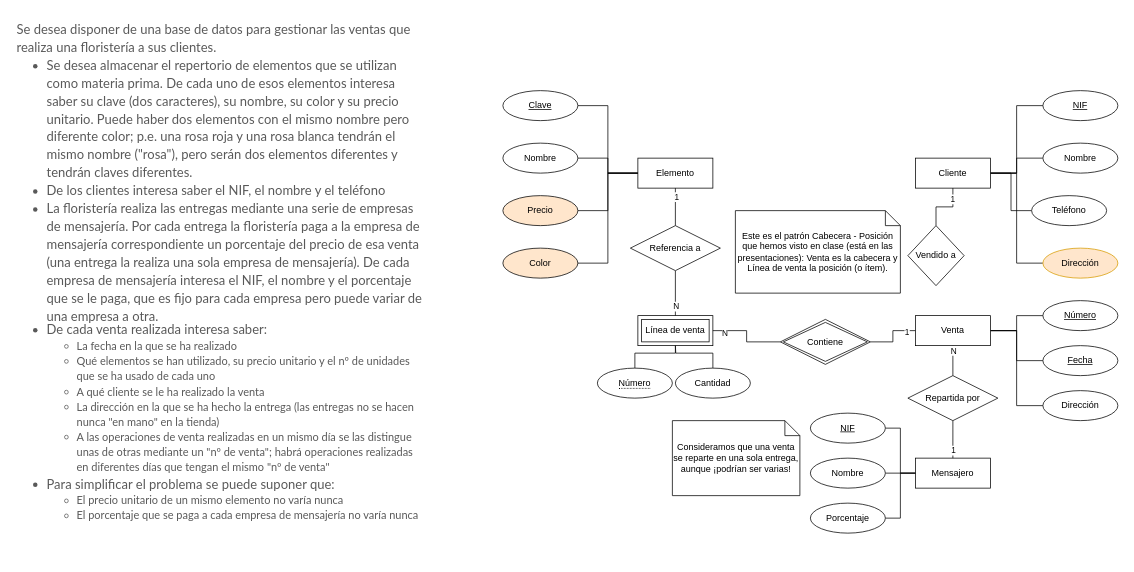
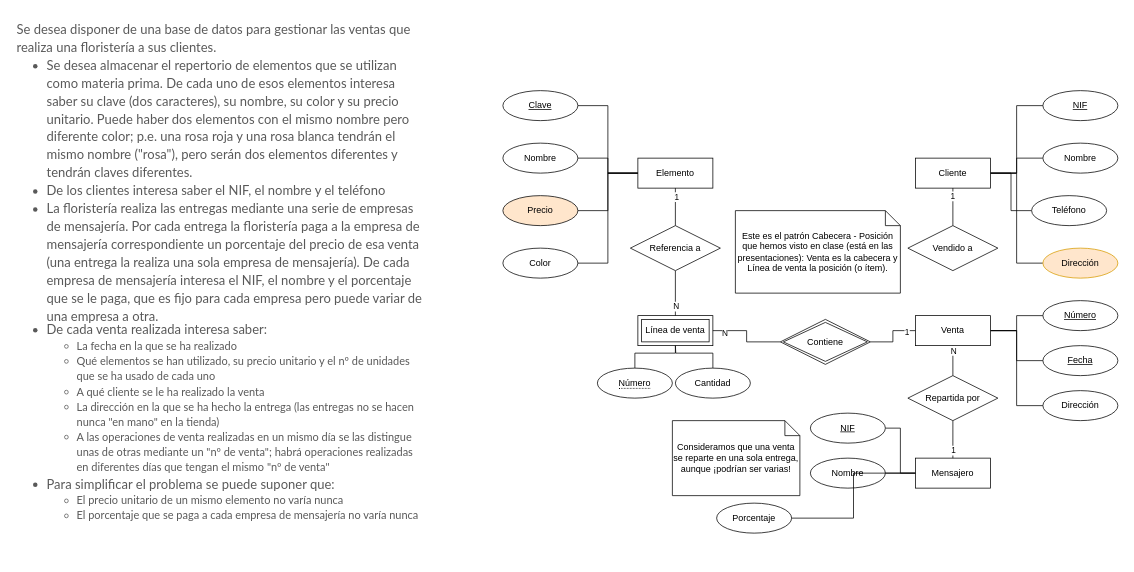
  <mxCell id="0" />
  <mxCell id="1" parent="0" />
  <mxCell id="2" value="&lt;meta charset=&quot;utf-8&quot;&gt;&lt;b style=&quot;font-weight: normal&quot; id=&quot;docs-internal-guid-354f3ef8-7fff-2816-3f01-19fa54746503&quot;&gt;&lt;p dir=&quot;ltr&quot; style=&quot;line-height: 1.38 ; margin-top: 0pt ; margin-bottom: 0pt&quot;&gt;&lt;span style=&quot;font-size: 13pt; font-family: lato, sans-serif; color: rgb(89, 89, 89); background-color: transparent; font-weight: 400; font-style: normal; font-variant: normal; text-decoration: none; vertical-align: baseline;&quot;&gt;Se desea disponer de una base de datos para gestionar las ventas que realiza una floristería a sus clientes.&lt;/span&gt;&lt;/p&gt;&lt;ul style=&quot;margin-top: 0 ; margin-bottom: 0&quot;&gt;&lt;li dir=&quot;ltr&quot; style=&quot;list-style-type: disc; font-size: 13pt; font-family: lato, sans-serif; color: rgb(89, 89, 89); background-color: transparent; font-weight: 400; font-style: normal; font-variant: normal; text-decoration: none; vertical-align: baseline;&quot;&gt;&lt;p dir=&quot;ltr&quot; style=&quot;line-height: 1.38 ; margin-top: 0pt ; margin-bottom: 0pt&quot;&gt;&lt;span style=&quot;font-size: 13pt; font-family: lato, sans-serif; color: rgb(89, 89, 89); background-color: transparent; font-weight: 400; font-style: normal; font-variant: normal; text-decoration: none; vertical-align: baseline;&quot;&gt;Se desea almacenar el repertorio de elementos que se utilizan como materia prima. De cada uno de esos elementos interesa saber su clave (dos caracteres), su nombre, su color y su precio unitario. Puede haber dos elementos con el mismo nombre pero diferente color; p.e. una rosa roja y una rosa blanca tendrán el mismo nombre (&quot;rosa&quot;), pero serán dos elementos diferentes y tendrán claves diferentes.&lt;/span&gt;&lt;/p&gt;&lt;/li&gt;&lt;li dir=&quot;ltr&quot; style=&quot;list-style-type: disc; font-size: 13pt; font-family: lato, sans-serif; color: rgb(89, 89, 89); background-color: transparent; font-weight: 400; font-style: normal; font-variant: normal; text-decoration: none; vertical-align: baseline;&quot;&gt;&lt;p dir=&quot;ltr&quot; style=&quot;line-height: 1.38 ; margin-top: 0pt ; margin-bottom: 0pt&quot;&gt;&lt;span style=&quot;font-size: 13pt; font-family: lato, sans-serif; color: rgb(89, 89, 89); background-color: transparent; font-weight: 400; font-style: normal; font-variant: normal; text-decoration: none; vertical-align: baseline;&quot;&gt;De los clientes interesa saber el NIF, el nombre y el teléfono&lt;/span&gt;&lt;/p&gt;&lt;/li&gt;&lt;li dir=&quot;ltr&quot; style=&quot;list-style-type: disc; font-size: 13pt; font-family: lato, sans-serif; color: rgb(89, 89, 89); background-color: transparent; font-weight: 400; font-style: normal; font-variant: normal; text-decoration: none; vertical-align: baseline;&quot;&gt;&lt;p dir=&quot;ltr&quot; style=&quot;line-height: 1.38 ; margin-top: 0pt ; margin-bottom: 0pt&quot;&gt;&lt;span style=&quot;font-size: 13pt; font-family: lato, sans-serif; color: rgb(89, 89, 89); background-color: transparent; font-weight: 400; font-style: normal; font-variant: normal; text-decoration: none; vertical-align: baseline;&quot;&gt;La floristería realiza las entregas mediante una serie de empresas de mensajería. Por cada entrega la floristería paga a la empresa de mensajería correspondiente un porcentaje del precio de esa venta (una entrega la realiza una sola empresa de mensajería). De cada empresa de mensajería interesa el NIF, el nombre y el porcentaje que se le paga, que es fijo para cada empresa pero puede variar de una empresa a otra.&lt;/span&gt;&lt;/p&gt;&lt;/li&gt;&lt;/ul&gt;&lt;br&gt;&lt;/b&gt;" style="text;whiteSpace=wrap;html=1;" vertex="1" parent="1"><mxGeometry x="20" y="20" width="550" height="440" as="geometry" /></mxCell>
  <mxCell id="3" value="&lt;meta charset=&quot;utf-8&quot;&gt;&lt;b style=&quot;font-weight: normal&quot; id=&quot;docs-internal-guid-dc8167a7-7fff-5f1d-3189-710af9ad38a2&quot;&gt;&lt;ul style=&quot;margin-top: 0 ; margin-bottom: 0&quot;&gt;&lt;li dir=&quot;ltr&quot; style=&quot;list-style-type: disc; font-size: 13pt; font-family: lato, sans-serif; color: rgb(89, 89, 89); background-color: transparent; font-weight: 400; font-style: normal; font-variant: normal; text-decoration: none; vertical-align: baseline;&quot;&gt;&lt;p dir=&quot;ltr&quot; style=&quot;line-height: 1.38 ; margin-top: 0pt ; margin-bottom: 0pt&quot;&gt;&lt;span style=&quot;font-size: 13pt; font-family: lato, sans-serif; color: rgb(89, 89, 89); background-color: transparent; font-weight: 400; font-style: normal; font-variant: normal; text-decoration: none; vertical-align: baseline;&quot;&gt;De cada venta realizada interesa saber:&lt;/span&gt;&lt;/p&gt;&lt;/li&gt;&lt;ul style=&quot;margin-top: 0 ; margin-bottom: 0&quot;&gt;&lt;li dir=&quot;ltr&quot; style=&quot;list-style-type: circle; font-size: 11pt; font-family: lato, sans-serif; color: rgb(89, 89, 89); background-color: transparent; font-weight: 400; font-style: normal; font-variant: normal; text-decoration: none; vertical-align: baseline;&quot;&gt;&lt;p dir=&quot;ltr&quot; style=&quot;line-height: 1.38 ; margin-top: 0pt ; margin-bottom: 0pt&quot;&gt;&lt;span style=&quot;font-size: 11pt; font-family: lato, sans-serif; color: rgb(89, 89, 89); background-color: transparent; font-weight: 400; font-style: normal; font-variant: normal; text-decoration: none; vertical-align: baseline;&quot;&gt;La fecha en la que se ha realizado&lt;/span&gt;&lt;/p&gt;&lt;/li&gt;&lt;li dir=&quot;ltr&quot; style=&quot;list-style-type: circle; font-size: 11pt; font-family: lato, sans-serif; color: rgb(89, 89, 89); background-color: transparent; font-weight: 400; font-style: normal; font-variant: normal; text-decoration: none; vertical-align: baseline;&quot;&gt;&lt;p dir=&quot;ltr&quot; style=&quot;line-height: 1.38 ; margin-top: 0pt ; margin-bottom: 0pt&quot;&gt;&lt;span style=&quot;font-size: 11pt; font-family: lato, sans-serif; color: rgb(89, 89, 89); background-color: transparent; font-weight: 400; font-style: normal; font-variant: normal; text-decoration: none; vertical-align: baseline;&quot;&gt;Qué elementos se han utilizado, su precio unitario y el nº de unidades que se ha usado de cada uno&lt;/span&gt;&lt;/p&gt;&lt;/li&gt;&lt;li dir=&quot;ltr&quot; style=&quot;list-style-type: circle; font-size: 11pt; font-family: lato, sans-serif; color: rgb(89, 89, 89); background-color: transparent; font-weight: 400; font-style: normal; font-variant: normal; text-decoration: none; vertical-align: baseline;&quot;&gt;&lt;p dir=&quot;ltr&quot; style=&quot;line-height: 1.38 ; margin-top: 0pt ; margin-bottom: 0pt&quot;&gt;&lt;span style=&quot;font-size: 11pt; font-family: lato, sans-serif; color: rgb(89, 89, 89); background-color: transparent; font-weight: 400; font-style: normal; font-variant: normal; text-decoration: none; vertical-align: baseline;&quot;&gt;A qué cliente se le ha realizado la venta&lt;/span&gt;&lt;/p&gt;&lt;/li&gt;&lt;li dir=&quot;ltr&quot; style=&quot;list-style-type: circle; font-size: 11pt; font-family: lato, sans-serif; color: rgb(89, 89, 89); background-color: transparent; font-weight: 400; font-style: normal; font-variant: normal; text-decoration: none; vertical-align: baseline;&quot;&gt;&lt;p dir=&quot;ltr&quot; style=&quot;line-height: 1.38 ; margin-top: 0pt ; margin-bottom: 0pt&quot;&gt;&lt;span style=&quot;font-size: 11pt; font-family: lato, sans-serif; color: rgb(89, 89, 89); background-color: transparent; font-weight: 400; font-style: normal; font-variant: normal; text-decoration: none; vertical-align: baseline;&quot;&gt;La dirección en la que se ha hecho la entrega (las entregas no se hacen nunca &quot;en mano&quot; en la tienda)&lt;/span&gt;&lt;/p&gt;&lt;/li&gt;&lt;li dir=&quot;ltr&quot; style=&quot;list-style-type: circle; font-size: 11pt; font-family: lato, sans-serif; color: rgb(89, 89, 89); background-color: transparent; font-weight: 400; font-style: normal; font-variant: normal; text-decoration: none; vertical-align: baseline;&quot;&gt;&lt;p dir=&quot;ltr&quot; style=&quot;line-height: 1.38 ; margin-top: 0pt ; margin-bottom: 0pt&quot;&gt;&lt;span style=&quot;font-size: 11pt; font-family: lato, sans-serif; color: rgb(89, 89, 89); background-color: transparent; font-weight: 400; font-style: normal; font-variant: normal; text-decoration: none; vertical-align: baseline;&quot;&gt;A las operaciones de venta realizadas en un mismo día se las distingue unas de otras mediante un &quot;nº de venta&quot;; habrá operaciones realizadas en diferentes días que tengan el mismo &quot;nº de venta&quot;&lt;/span&gt;&lt;/p&gt;&lt;/li&gt;&lt;/ul&gt;&lt;li dir=&quot;ltr&quot; style=&quot;list-style-type: disc; font-size: 13pt; font-family: lato, sans-serif; color: rgb(89, 89, 89); background-color: transparent; font-weight: 400; font-style: normal; font-variant: normal; text-decoration: none; vertical-align: baseline;&quot;&gt;&lt;p dir=&quot;ltr&quot; style=&quot;line-height: 1.38 ; margin-top: 0pt ; margin-bottom: 0pt&quot;&gt;&lt;span style=&quot;font-size: 13pt; font-family: lato, sans-serif; color: rgb(89, 89, 89); background-color: transparent; font-weight: 400; font-style: normal; font-variant: normal; text-decoration: none; vertical-align: baseline;&quot;&gt;Para simplificar el problema se puede suponer que:&lt;/span&gt;&lt;/p&gt;&lt;/li&gt;&lt;ul style=&quot;margin-top: 0 ; margin-bottom: 0&quot;&gt;&lt;li dir=&quot;ltr&quot; style=&quot;list-style-type: circle; font-size: 11pt; font-family: lato, sans-serif; color: rgb(89, 89, 89); background-color: transparent; font-weight: 400; font-style: normal; font-variant: normal; text-decoration: none; vertical-align: baseline;&quot;&gt;&lt;p dir=&quot;ltr&quot; style=&quot;line-height: 1.38 ; margin-top: 0pt ; margin-bottom: 0pt&quot;&gt;&lt;span style=&quot;font-size: 11pt; font-family: lato, sans-serif; color: rgb(89, 89, 89); background-color: transparent; font-weight: 400; font-style: normal; font-variant: normal; text-decoration: none; vertical-align: baseline;&quot;&gt;El precio unitario de un mismo elemento no varía nunca&lt;/span&gt;&lt;/p&gt;&lt;/li&gt;&lt;li dir=&quot;ltr&quot; style=&quot;list-style-type: circle; font-size: 11pt; font-family: lato, sans-serif; color: rgb(89, 89, 89); background-color: transparent; font-weight: 400; font-style: normal; font-variant: normal; text-decoration: none; vertical-align: baseline;&quot;&gt;&lt;p dir=&quot;ltr&quot; style=&quot;line-height: 1.38 ; margin-top: 0pt ; margin-bottom: 0pt&quot;&gt;&lt;span style=&quot;font-size: 11pt; font-family: lato, sans-serif; color: rgb(89, 89, 89); background-color: transparent; font-weight: 400; font-style: normal; font-variant: normal; text-decoration: none; vertical-align: baseline;&quot;&gt;El porcentaje que se paga a cada empresa de mensajería no varía nunca&lt;/span&gt;&lt;/p&gt;&lt;/li&gt;&lt;/ul&gt;&lt;/ul&gt;&lt;/b&gt;" style="text;whiteSpace=wrap;html=1;" vertex="1" parent="1"><mxGeometry x="20" y="420" width="550" height="320" as="geometry" /></mxCell>
  <mxCell id="4" style="edgeStyle=orthogonalEdgeStyle;rounded=0;orthogonalLoop=1;jettySize=auto;html=1;entryX=1;entryY=0.5;entryDx=0;entryDy=0;endArrow=none;endFill=0;" edge="1" parent="1" source="5" target="8"><mxGeometry relative="1" as="geometry" /></mxCell>
  <mxCell id="5" value="Elemento" style="whiteSpace=wrap;html=1;align=center;" vertex="1" parent="1"><mxGeometry x="850" y="210" width="100" height="40" as="geometry" /></mxCell>
  <mxCell id="6" style="edgeStyle=orthogonalEdgeStyle;rounded=0;orthogonalLoop=1;jettySize=auto;html=1;entryX=0;entryY=0.5;entryDx=0;entryDy=0;endArrow=none;endFill=0;" edge="1" parent="1" source="7" target="5"><mxGeometry relative="1" as="geometry" /></mxCell>
  <mxCell id="7" value="Clave" style="ellipse;whiteSpace=wrap;html=1;align=center;fontStyle=4;" vertex="1" parent="1"><mxGeometry x="670" y="120" width="100" height="40" as="geometry" /></mxCell>
- <mxCell id="8" value="Color" style="ellipse;whiteSpace=wrap;html=1;align=center;fillColor=#ffe6cc;" vertex="1" parent="1"><mxGeometry x="670" y="330" width="100" height="40" as="geometry" /></mxCell>
+ <mxCell id="8" value="Color" style="ellipse;whiteSpace=wrap;html=1;align=center;" vertex="1" parent="1"><mxGeometry x="670" y="330" width="100" height="40" as="geometry" /></mxCell>
  <mxCell id="9" style="edgeStyle=orthogonalEdgeStyle;rounded=0;orthogonalLoop=1;jettySize=auto;html=1;endArrow=none;endFill=0;entryX=0;entryY=0.5;entryDx=0;entryDy=0;" edge="1" parent="1" source="10" target="5"><mxGeometry relative="1" as="geometry"><mxPoint x="840" y="230" as="targetPoint" /></mxGeometry></mxCell>
  <mxCell id="10" value="Nombre" style="ellipse;whiteSpace=wrap;html=1;align=center;" vertex="1" parent="1"><mxGeometry x="670" y="190" width="100" height="40" as="geometry" /></mxCell>
  <mxCell id="11" style="edgeStyle=orthogonalEdgeStyle;rounded=0;orthogonalLoop=1;jettySize=auto;html=1;endArrow=none;endFill=0;exitX=1;exitY=0.5;exitDx=0;exitDy=0;entryX=0;entryY=0.5;entryDx=0;entryDy=0;" edge="1" parent="1" source="12" target="5"><mxGeometry relative="1" as="geometry"><mxPoint x="840" y="230" as="targetPoint" /><Array as="points"><mxPoint x="810" y="280" /><mxPoint x="810" y="230" /><mxPoint x="850" y="230" /></Array></mxGeometry></mxCell>
  <mxCell id="12" value="Precio" style="ellipse;whiteSpace=wrap;html=1;align=center;fillColor=#ffe6cc;" vertex="1" parent="1"><mxGeometry x="670" y="260" width="100" height="40" as="geometry" /></mxCell>
  <mxCell id="13" style="edgeStyle=orthogonalEdgeStyle;rounded=0;orthogonalLoop=1;jettySize=auto;html=1;entryX=0;entryY=0.5;entryDx=0;entryDy=0;endArrow=none;endFill=0;" edge="1" parent="1" source="17" target="18"><mxGeometry relative="1" as="geometry" /></mxCell>
  <mxCell id="14" style="edgeStyle=orthogonalEdgeStyle;rounded=0;orthogonalLoop=1;jettySize=auto;html=1;entryX=0;entryY=0.5;entryDx=0;entryDy=0;endArrow=none;endFill=0;" edge="1" parent="1" source="17" target="19"><mxGeometry relative="1" as="geometry" /></mxCell>
  <mxCell id="15" style="edgeStyle=orthogonalEdgeStyle;rounded=0;orthogonalLoop=1;jettySize=auto;html=1;entryX=0;entryY=0.5;entryDx=0;entryDy=0;endArrow=none;endFill=0;" edge="1" parent="1" source="17" target="20"><mxGeometry relative="1" as="geometry" /></mxCell>
  <mxCell id="16" style="edgeStyle=orthogonalEdgeStyle;rounded=0;orthogonalLoop=1;jettySize=auto;html=1;entryX=0;entryY=0.5;entryDx=0;entryDy=0;endArrow=none;endFill=0;" edge="1" parent="1" source="17" target="21"><mxGeometry relative="1" as="geometry" /></mxCell>
  <mxCell id="17" value="Cliente" style="whiteSpace=wrap;html=1;align=center;" vertex="1" parent="1"><mxGeometry x="1220" y="210" width="100" height="40" as="geometry" /></mxCell>
  <mxCell id="18" value="NIF" style="ellipse;whiteSpace=wrap;html=1;align=center;fontStyle=4;" vertex="1" parent="1"><mxGeometry x="1390" y="120" width="100" height="40" as="geometry" /></mxCell>
  <mxCell id="19" value="Nombre" style="ellipse;whiteSpace=wrap;html=1;align=center;" vertex="1" parent="1"><mxGeometry x="1390" y="190" width="100" height="40" as="geometry" /></mxCell>
  <mxCell id="20" value="Teléfono" style="ellipse;whiteSpace=wrap;html=1;align=center;" vertex="1" parent="1"><mxGeometry x="1375" y="260" width="100" height="40" as="geometry" /></mxCell>
  <mxCell id="21" value="Dirección" style="ellipse;whiteSpace=wrap;html=1;align=center;fillColor=#ffe6cc;strokeColor=#d79b00;" vertex="1" parent="1"><mxGeometry x="1390" y="330" width="100" height="40" as="geometry" /></mxCell>
  <mxCell id="22" style="edgeStyle=orthogonalEdgeStyle;rounded=0;orthogonalLoop=1;jettySize=auto;html=1;entryX=0.5;entryY=0;entryDx=0;entryDy=0;endArrow=none;endFill=0;" edge="1" parent="1" source="27" target="60"><mxGeometry relative="1" as="geometry" /></mxCell>
  <mxCell id="23" value="N" style="edgeLabel;html=1;align=center;verticalAlign=middle;resizable=0;points=[];" vertex="1" connectable="0" parent="22"><mxGeometry x="-0.683" relative="1" as="geometry"><mxPoint as="offset" /></mxGeometry></mxCell>
  <mxCell id="24" style="edgeStyle=orthogonalEdgeStyle;rounded=0;orthogonalLoop=1;jettySize=auto;html=1;entryX=0;entryY=0.5;entryDx=0;entryDy=0;endArrow=none;endFill=0;" edge="1" parent="1" source="27" target="43"><mxGeometry relative="1" as="geometry" /></mxCell>
  <mxCell id="25" style="edgeStyle=orthogonalEdgeStyle;rounded=0;orthogonalLoop=1;jettySize=auto;html=1;entryX=0;entryY=0.5;entryDx=0;entryDy=0;endArrow=none;endFill=0;" edge="1" parent="1" source="27" target="42"><mxGeometry relative="1" as="geometry" /></mxCell>
  <mxCell id="26" style="edgeStyle=orthogonalEdgeStyle;rounded=0;orthogonalLoop=1;jettySize=auto;html=1;entryX=0;entryY=0.5;entryDx=0;entryDy=0;endArrow=none;endFill=0;" edge="1" parent="1" source="27" target="41"><mxGeometry relative="1" as="geometry" /></mxCell>
  <mxCell id="27" value="Venta" style="whiteSpace=wrap;html=1;align=center;" vertex="1" parent="1"><mxGeometry x="1220" y="420" width="100" height="40" as="geometry" /></mxCell>
  <mxCell id="28" value="Línea de venta" style="shape=ext;margin=3;double=1;whiteSpace=wrap;html=1;align=center;" vertex="1" parent="1"><mxGeometry x="850" y="420" width="100" height="40" as="geometry" /></mxCell>
  <mxCell id="29" value="Mensajero" style="whiteSpace=wrap;html=1;align=center;" vertex="1" parent="1"><mxGeometry x="1220" y="610" width="100" height="40" as="geometry" /></mxCell>
  <mxCell id="30" value="Consideramos que una venta se reparte en una sola entrega, aunque ¡podrían ser varias!" style="shape=note;size=20;whiteSpace=wrap;html=1;" vertex="1" parent="1"><mxGeometry x="896" y="560" width="170" height="100" as="geometry" /></mxCell>
  <mxCell id="31" style="edgeStyle=orthogonalEdgeStyle;rounded=0;orthogonalLoop=1;jettySize=auto;html=1;entryX=0.5;entryY=1;entryDx=0;entryDy=0;endArrow=none;endFill=0;" edge="1" parent="1" source="35" target="5"><mxGeometry relative="1" as="geometry" /></mxCell>
  <mxCell id="32" value="1" style="edgeLabel;html=1;align=center;verticalAlign=middle;resizable=0;points=[];" vertex="1" connectable="0" parent="31"><mxGeometry x="0.56" y="-1" relative="1" as="geometry"><mxPoint as="offset" /></mxGeometry></mxCell>
  <mxCell id="33" style="edgeStyle=orthogonalEdgeStyle;rounded=0;orthogonalLoop=1;jettySize=auto;html=1;entryX=0.5;entryY=0;entryDx=0;entryDy=0;endArrow=none;endFill=0;" edge="1" parent="1" source="35" target="28"><mxGeometry relative="1" as="geometry" /></mxCell>
  <mxCell id="34" value="N" style="edgeLabel;html=1;align=center;verticalAlign=middle;resizable=0;points=[];" vertex="1" connectable="0" parent="33"><mxGeometry x="0.553" relative="1" as="geometry"><mxPoint as="offset" /></mxGeometry></mxCell>
  <mxCell id="35" value="Referencia a" style="shape=rhombus;perimeter=rhombusPerimeter;whiteSpace=wrap;html=1;align=center;" vertex="1" parent="1"><mxGeometry x="840" y="300" width="120" height="60" as="geometry" /></mxCell>
  <mxCell id="36" value="Este es el patrón Cabecera - Posición que hemos visto en clase (está en las presentaciones): Venta es la cabecera y Línea de venta la posición (o ítem)." style="shape=note;size=20;whiteSpace=wrap;html=1;" vertex="1" parent="1"><mxGeometry x="980" y="280" width="220" height="110" as="geometry" /></mxCell>
  <mxCell id="37" style="edgeStyle=orthogonalEdgeStyle;rounded=0;orthogonalLoop=1;jettySize=auto;html=1;entryX=0.5;entryY=1;entryDx=0;entryDy=0;endArrow=none;endFill=0;" edge="1" parent="1" source="38" target="28"><mxGeometry relative="1" as="geometry" /></mxCell>
  <mxCell id="38" value="&lt;span style=&quot;border-bottom: 1px dotted&quot;&gt;Número&lt;/span&gt;" style="ellipse;whiteSpace=wrap;html=1;align=center;" vertex="1" parent="1"><mxGeometry x="796" y="490" width="100" height="40" as="geometry" /></mxCell>
  <mxCell id="39" style="edgeStyle=orthogonalEdgeStyle;rounded=0;orthogonalLoop=1;jettySize=auto;html=1;endArrow=none;endFill=0;" edge="1" parent="1" source="40"><mxGeometry relative="1" as="geometry"><mxPoint x="900" y="460" as="targetPoint" /></mxGeometry></mxCell>
  <mxCell id="40" value="Cantidad" style="ellipse;whiteSpace=wrap;html=1;align=center;" vertex="1" parent="1"><mxGeometry x="900" y="490" width="100" height="40" as="geometry" /></mxCell>
  <mxCell id="41" value="Dirección" style="ellipse;whiteSpace=wrap;html=1;align=center;" vertex="1" parent="1"><mxGeometry x="1390" y="520" width="100" height="40" as="geometry" /></mxCell>
  <mxCell id="42" value="Fecha" style="ellipse;whiteSpace=wrap;html=1;align=center;fontStyle=4;" vertex="1" parent="1"><mxGeometry x="1390" y="460" width="100" height="40" as="geometry" /></mxCell>
  <mxCell id="43" value="Número" style="ellipse;whiteSpace=wrap;html=1;align=center;fontStyle=4;" vertex="1" parent="1"><mxGeometry x="1390" y="400" width="100" height="40" as="geometry" /></mxCell>
  <mxCell id="44" style="edgeStyle=orthogonalEdgeStyle;rounded=0;orthogonalLoop=1;jettySize=auto;html=1;entryX=0;entryY=0.5;entryDx=0;entryDy=0;endArrow=none;endFill=0;" edge="1" parent="1" source="45" target="29"><mxGeometry relative="1" as="geometry" /></mxCell>
  <mxCell id="45" value="NIF" style="ellipse;whiteSpace=wrap;html=1;align=center;fontStyle=4;" vertex="1" parent="1"><mxGeometry x="1080" y="550" width="100" height="40" as="geometry" /></mxCell>
  <mxCell id="46" style="edgeStyle=orthogonalEdgeStyle;rounded=0;orthogonalLoop=1;jettySize=auto;html=1;endArrow=none;endFill=0;" edge="1" parent="1" source="47" target="29"><mxGeometry relative="1" as="geometry" /></mxCell>
  <mxCell id="47" value="Nombre" style="ellipse;whiteSpace=wrap;html=1;align=center;" vertex="1" parent="1"><mxGeometry x="1080" y="610" width="100" height="40" as="geometry" /></mxCell>
  <mxCell id="48" style="edgeStyle=orthogonalEdgeStyle;rounded=0;orthogonalLoop=1;jettySize=auto;html=1;entryX=0;entryY=0.5;entryDx=0;entryDy=0;endArrow=none;endFill=0;" edge="1" parent="1" source="49" target="29"><mxGeometry relative="1" as="geometry" /></mxCell>
- <mxCell id="49" value="Porcentaje" style="ellipse;whiteSpace=wrap;html=1;align=center;" vertex="1" parent="1"><mxGeometry x="1080" y="670" width="100" height="40" as="geometry" /></mxCell>
+ <mxCell id="49" value="Porcentaje" style="ellipse;whiteSpace=wrap;html=1;align=center;" vertex="1" parent="1"><mxGeometry x="955" y="670" width="100" height="40" as="geometry" /></mxCell>
  <mxCell id="50" style="edgeStyle=orthogonalEdgeStyle;rounded=0;orthogonalLoop=1;jettySize=auto;html=1;entryX=1;entryY=0.5;entryDx=0;entryDy=0;endArrow=none;endFill=0;" edge="1" parent="1" source="54" target="28"><mxGeometry relative="1" as="geometry" /></mxCell>
  <mxCell id="51" value="N" style="edgeLabel;html=1;align=center;verticalAlign=middle;resizable=0;points=[];" vertex="1" connectable="0" parent="50"><mxGeometry x="0.711" y="2" relative="1" as="geometry"><mxPoint as="offset" /></mxGeometry></mxCell>
  <mxCell id="52" style="edgeStyle=orthogonalEdgeStyle;rounded=0;orthogonalLoop=1;jettySize=auto;html=1;entryX=0;entryY=0.5;entryDx=0;entryDy=0;endArrow=none;endFill=0;" edge="1" parent="1" source="54" target="27"><mxGeometry relative="1" as="geometry" /></mxCell>
  <mxCell id="53" value="1" style="edgeLabel;html=1;align=center;verticalAlign=middle;resizable=0;points=[];" vertex="1" connectable="0" parent="52"><mxGeometry x="0.686" y="-1" relative="1" as="geometry"><mxPoint as="offset" /></mxGeometry></mxCell>
  <mxCell id="54" value="Contiene" style="shape=rhombus;double=1;perimeter=rhombusPerimeter;whiteSpace=wrap;html=1;align=center;" vertex="1" parent="1"><mxGeometry x="1040" y="425" width="120" height="60" as="geometry" /></mxCell>
  <mxCell id="55" style="edgeStyle=orthogonalEdgeStyle;rounded=0;orthogonalLoop=1;jettySize=auto;html=1;entryX=0.5;entryY=1;entryDx=0;entryDy=0;endArrow=none;endFill=0;" edge="1" parent="1" source="57" target="17"><mxGeometry relative="1" as="geometry" /></mxCell>
  <mxCell id="56" value="1" style="edgeLabel;html=1;align=center;verticalAlign=middle;resizable=0;points=[];" vertex="1" connectable="0" parent="55"><mxGeometry x="0.6" y="1" relative="1" as="geometry"><mxPoint as="offset" /></mxGeometry></mxCell>
- <mxCell id="57" value="Vendido a" style="shape=rhombus;perimeter=rhombusPerimeter;whiteSpace=wrap;html=1;align=center;" vertex="1" parent="1"><mxGeometry x="1210" y="300" width="75" height="80" as="geometry" /></mxCell>
+ <mxCell id="57" value="Vendido a" style="shape=rhombus;perimeter=rhombusPerimeter;whiteSpace=wrap;html=1;align=center;" vertex="1" parent="1"><mxGeometry x="1210" y="300" width="120" height="60" as="geometry" /></mxCell>
  <mxCell id="58" style="edgeStyle=orthogonalEdgeStyle;rounded=0;orthogonalLoop=1;jettySize=auto;html=1;entryX=0.5;entryY=0;entryDx=0;entryDy=0;endArrow=none;endFill=0;" edge="1" parent="1" source="60" target="29"><mxGeometry relative="1" as="geometry" /></mxCell>
  <mxCell id="59" value="1" style="edgeLabel;html=1;align=center;verticalAlign=middle;resizable=0;points=[];" vertex="1" connectable="0" parent="58"><mxGeometry x="0.802" relative="1" as="geometry"><mxPoint y="-5.1" as="offset" /></mxGeometry></mxCell>
  <mxCell id="60" value="Repartida por" style="shape=rhombus;perimeter=rhombusPerimeter;whiteSpace=wrap;html=1;align=center;" vertex="1" parent="1"><mxGeometry x="1210" y="500" width="120" height="60" as="geometry" /></mxCell>
